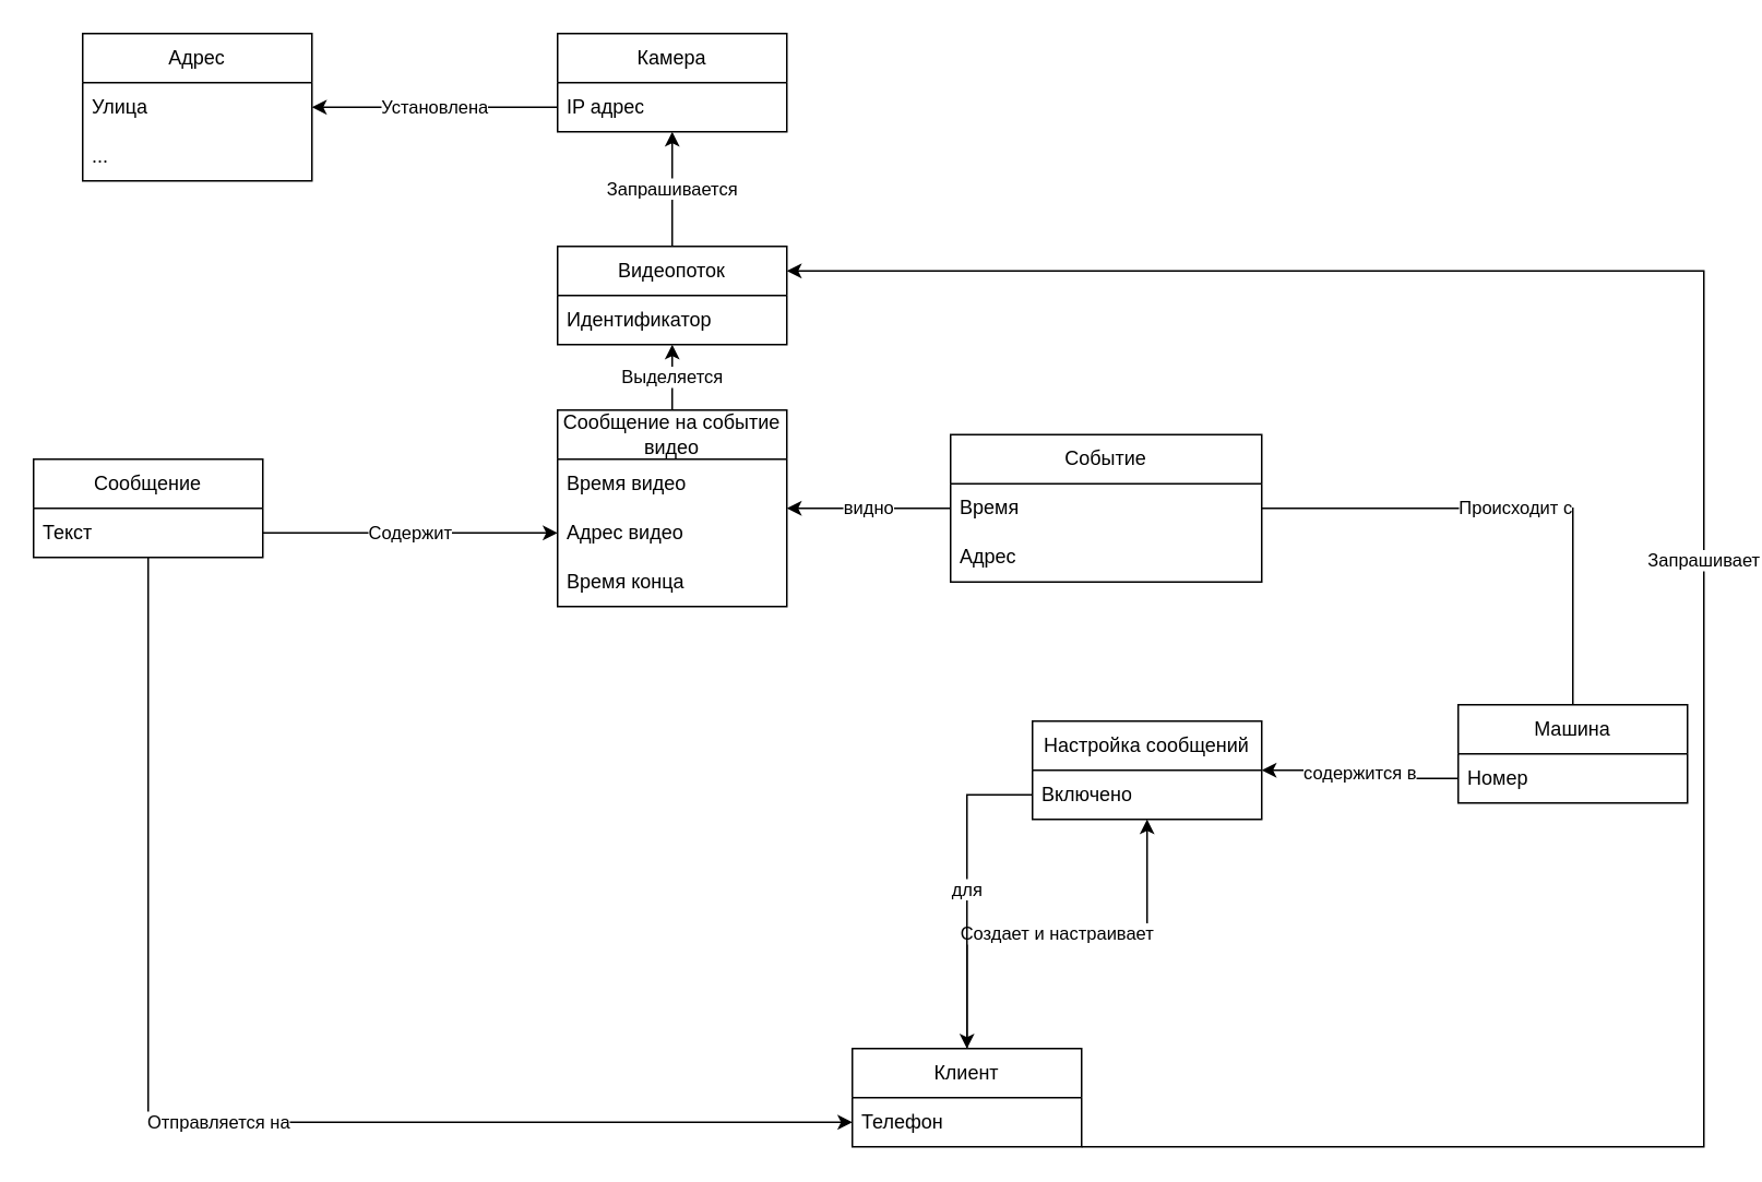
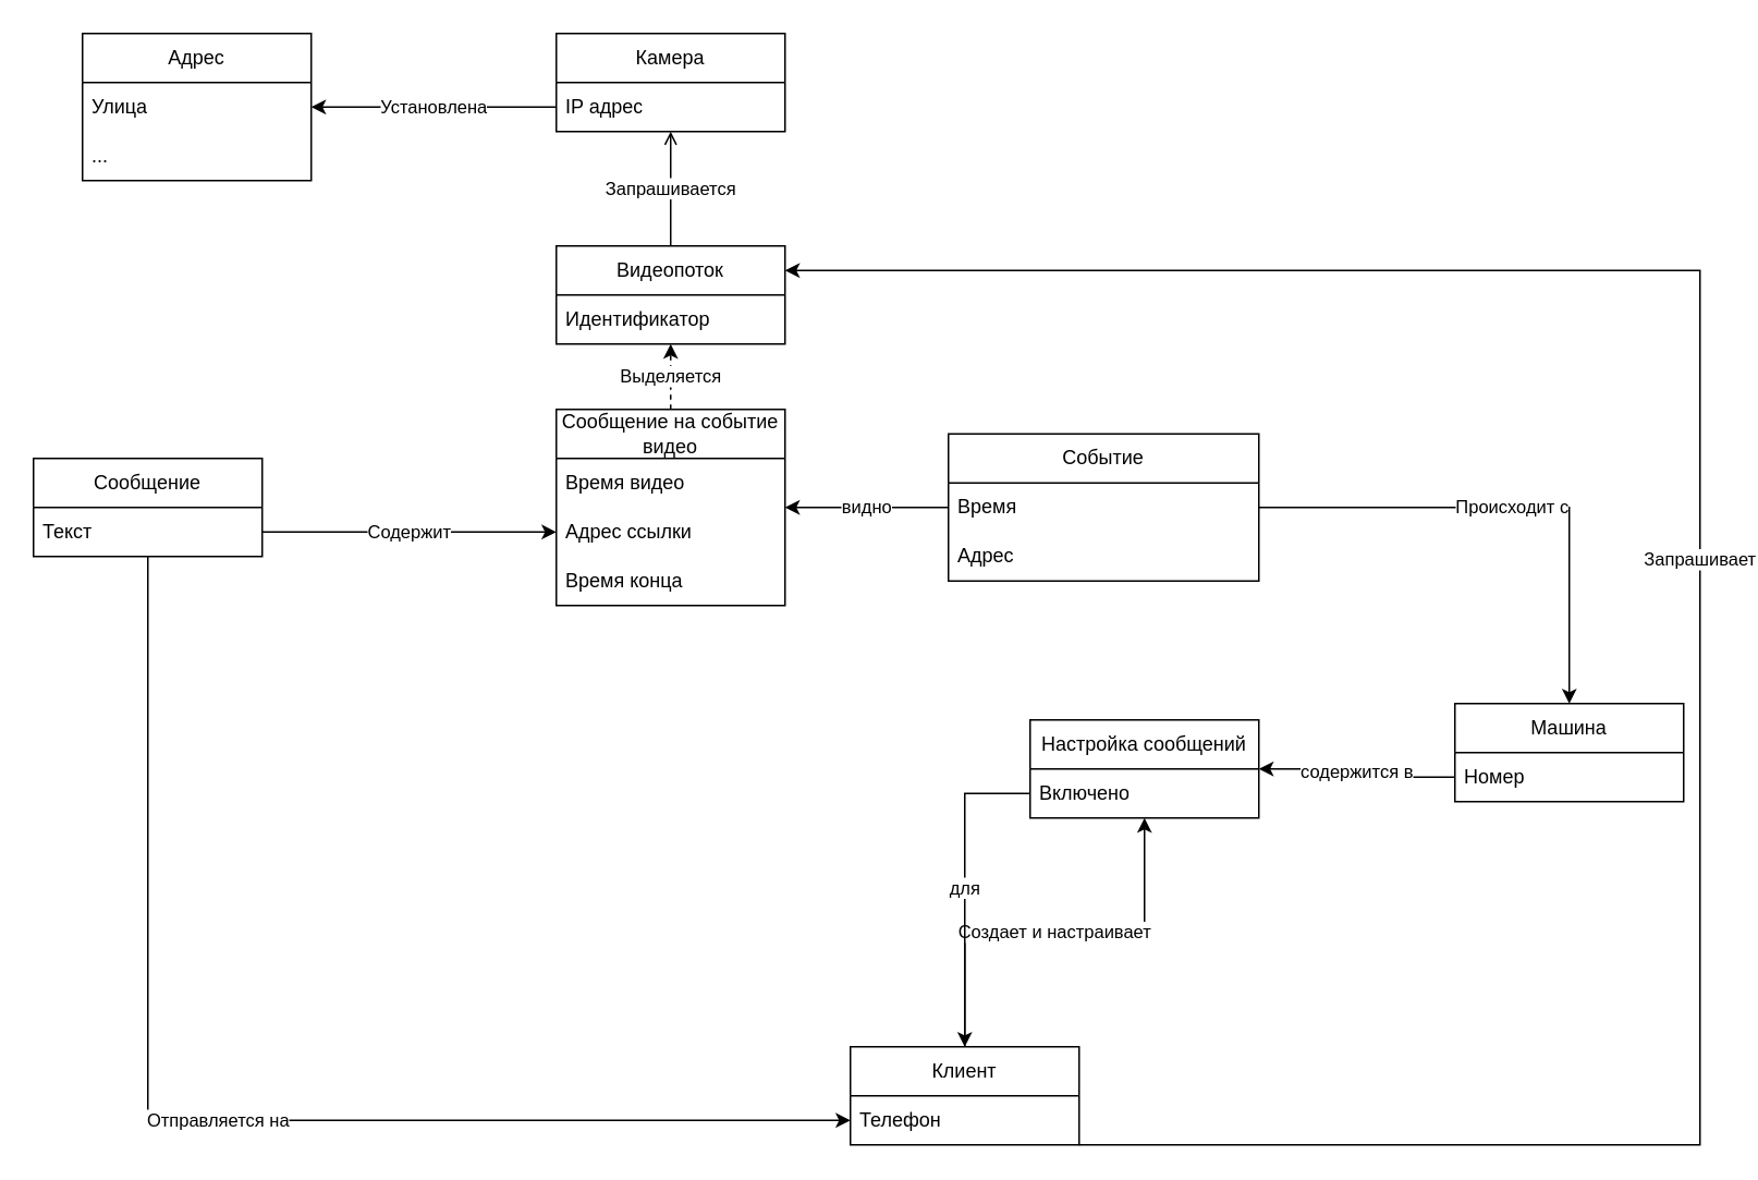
  <mxCell id="0" />
  <mxCell id="1" parent="0" />
  <mxCell id="2" value="Машина" style="swimlane;fontStyle=0;childLayout=stackLayout;horizontal=1;startSize=30;horizontalStack=0;resizeParent=1;resizeParentMax=0;resizeLast=0;collapsible=1;marginBottom=0;whiteSpace=wrap;html=1;" parent="1" vertex="1"><mxGeometry x="890" y="430" width="140" height="60" as="geometry" /></mxCell>
  <mxCell id="3" value="Номер" style="text;strokeColor=none;fillColor=none;align=left;verticalAlign=middle;spacingLeft=4;spacingRight=4;overflow=hidden;points=[[0,0.5],[1,0.5]];portConstraint=eastwest;rotatable=0;whiteSpace=wrap;html=1;" parent="2" vertex="1"><mxGeometry y="30" width="140" height="30" as="geometry" /></mxCell>
  <mxCell id="4" value="Создает и настраивает" style="edgeStyle=orthogonalEdgeStyle;rounded=0;orthogonalLoop=1;jettySize=auto;html=1;" parent="1" source="5" target="31" edge="1"><mxGeometry relative="1" as="geometry" /></mxCell>
  <mxCell id="5" value="Клиент" style="swimlane;fontStyle=0;childLayout=stackLayout;horizontal=1;startSize=30;horizontalStack=0;resizeParent=1;resizeParentMax=0;resizeLast=0;collapsible=1;marginBottom=0;whiteSpace=wrap;html=1;" parent="1" vertex="1"><mxGeometry x="520" y="640" width="140" height="60" as="geometry" /></mxCell>
  <mxCell id="6" value="Телефон" style="text;strokeColor=none;fillColor=none;align=left;verticalAlign=middle;spacingLeft=4;spacingRight=4;overflow=hidden;points=[[0,0.5],[1,0.5]];portConstraint=eastwest;rotatable=0;whiteSpace=wrap;html=1;" parent="5" vertex="1"><mxGeometry y="30" width="140" height="30" as="geometry" /></mxCell>
  <mxCell id="7" value="Отправляется на" style="edgeStyle=orthogonalEdgeStyle;rounded=0;orthogonalLoop=1;jettySize=auto;html=1;" parent="1" source="8" target="6" edge="1"><mxGeometry relative="1" as="geometry" /></mxCell>
  <mxCell id="8" value="Сообщение" style="swimlane;fontStyle=0;childLayout=stackLayout;horizontal=1;startSize=30;horizontalStack=0;resizeParent=1;resizeParentMax=0;resizeLast=0;collapsible=1;marginBottom=0;whiteSpace=wrap;html=1;" parent="1" vertex="1"><mxGeometry x="20" y="280" width="140" height="60" as="geometry" /></mxCell>
  <mxCell id="9" value="Текст" style="text;strokeColor=none;fillColor=none;align=left;verticalAlign=middle;spacingLeft=4;spacingRight=4;overflow=hidden;points=[[0,0.5],[1,0.5]];portConstraint=eastwest;rotatable=0;whiteSpace=wrap;html=1;" parent="8" vertex="1"><mxGeometry y="30" width="140" height="30" as="geometry" /></mxCell>
- <mxCell id="10" value="Происходит с" style="edgeStyle=orthogonalEdgeStyle;rounded=0;orthogonalLoop=1;jettySize=auto;html=1;endArrow=none;" parent="1" source="12" target="2" edge="1"><mxGeometry relative="1" as="geometry" /></mxCell>
+ <mxCell id="10" value="Происходит с" style="edgeStyle=orthogonalEdgeStyle;rounded=0;orthogonalLoop=1;jettySize=auto;html=1;" parent="1" source="12" target="2" edge="1"><mxGeometry relative="1" as="geometry" /></mxCell>
  <mxCell id="11" value="видно" style="edgeStyle=orthogonalEdgeStyle;rounded=0;orthogonalLoop=1;jettySize=auto;html=1;" parent="1" source="12" target="16" edge="1"><mxGeometry relative="1" as="geometry" /></mxCell>
  <mxCell id="12" value="Событие" style="swimlane;fontStyle=0;childLayout=stackLayout;horizontal=1;startSize=30;horizontalStack=0;resizeParent=1;resizeParentMax=0;resizeLast=0;collapsible=1;marginBottom=0;whiteSpace=wrap;html=1;" parent="1" vertex="1"><mxGeometry x="580" y="265" width="190" height="90" as="geometry" /></mxCell>
  <mxCell id="13" value="Время" style="text;strokeColor=none;fillColor=none;align=left;verticalAlign=middle;spacingLeft=4;spacingRight=4;overflow=hidden;points=[[0,0.5],[1,0.5]];portConstraint=eastwest;rotatable=0;whiteSpace=wrap;html=1;" parent="12" vertex="1"><mxGeometry y="30" width="190" height="30" as="geometry" /></mxCell>
  <mxCell id="14" value="Адрес" style="text;strokeColor=none;fillColor=none;align=left;verticalAlign=middle;spacingLeft=4;spacingRight=4;overflow=hidden;points=[[0,0.5],[1,0.5]];portConstraint=eastwest;rotatable=0;whiteSpace=wrap;html=1;" parent="12" vertex="1"><mxGeometry y="60" width="190" height="30" as="geometry" /></mxCell>
- <mxCell id="15" value="Выделяется" style="edgeStyle=orthogonalEdgeStyle;rounded=0;orthogonalLoop=1;jettySize=auto;html=1;" parent="1" source="16" target="24" edge="1"><mxGeometry relative="1" as="geometry" /></mxCell>
+ <mxCell id="15" value="Выделяется" style="edgeStyle=orthogonalEdgeStyle;rounded=0;orthogonalLoop=1;jettySize=auto;html=1;dashed=1;" parent="1" source="16" target="24" edge="1"><mxGeometry relative="1" as="geometry" /></mxCell>
  <mxCell id="16" value="Сообщение на событие видео" style="swimlane;fontStyle=0;childLayout=stackLayout;horizontal=1;startSize=30;horizontalStack=0;resizeParent=1;resizeParentMax=0;resizeLast=0;collapsible=1;marginBottom=0;whiteSpace=wrap;html=1;" parent="1" vertex="1"><mxGeometry x="340" y="250" width="140" height="120" as="geometry" /></mxCell>
  <mxCell id="17" value="Время видео" style="text;strokeColor=none;fillColor=none;align=left;verticalAlign=middle;spacingLeft=4;spacingRight=4;overflow=hidden;points=[[0,0.5],[1,0.5]];portConstraint=eastwest;rotatable=0;whiteSpace=wrap;html=1;" parent="16" vertex="1"><mxGeometry y="30" width="140" height="30" as="geometry" /></mxCell>
- <mxCell id="18" value="Адрес видео" style="text;strokeColor=none;fillColor=none;align=left;verticalAlign=middle;spacingLeft=4;spacingRight=4;overflow=hidden;points=[[0,0.5],[1,0.5]];portConstraint=eastwest;rotatable=0;whiteSpace=wrap;html=1;" parent="16" vertex="1"><mxGeometry y="60" width="140" height="30" as="geometry" /></mxCell>
+ <mxCell id="18" value="Адрес ссылки" style="text;strokeColor=none;fillColor=none;align=left;verticalAlign=middle;spacingLeft=4;spacingRight=4;overflow=hidden;points=[[0,0.5],[1,0.5]];portConstraint=eastwest;rotatable=0;whiteSpace=wrap;html=1;" parent="16" vertex="1"><mxGeometry y="60" width="140" height="30" as="geometry" /></mxCell>
  <mxCell id="19" value="Время конца" style="text;strokeColor=none;fillColor=none;align=left;verticalAlign=middle;spacingLeft=4;spacingRight=4;overflow=hidden;points=[[0,0.5],[1,0.5]];portConstraint=eastwest;rotatable=0;whiteSpace=wrap;html=1;" parent="16" vertex="1"><mxGeometry y="90" width="140" height="30" as="geometry" /></mxCell>
  <mxCell id="20" value="Адрес" style="swimlane;fontStyle=0;childLayout=stackLayout;horizontal=1;startSize=30;horizontalStack=0;resizeParent=1;resizeParentMax=0;resizeLast=0;collapsible=1;marginBottom=0;whiteSpace=wrap;html=1;" parent="1" vertex="1"><mxGeometry x="50" y="20" width="140" height="90" as="geometry" /></mxCell>
  <mxCell id="21" value="Улица" style="text;strokeColor=none;fillColor=none;align=left;verticalAlign=middle;spacingLeft=4;spacingRight=4;overflow=hidden;points=[[0,0.5],[1,0.5]];portConstraint=eastwest;rotatable=0;whiteSpace=wrap;html=1;" parent="20" vertex="1"><mxGeometry y="30" width="140" height="30" as="geometry" /></mxCell>
  <mxCell id="22" value="..." style="text;strokeColor=none;fillColor=none;align=left;verticalAlign=middle;spacingLeft=4;spacingRight=4;overflow=hidden;points=[[0,0.5],[1,0.5]];portConstraint=eastwest;rotatable=0;whiteSpace=wrap;html=1;" parent="20" vertex="1"><mxGeometry y="60" width="140" height="30" as="geometry" /></mxCell>
- <mxCell id="23" value="Запрашивается" style="edgeStyle=orthogonalEdgeStyle;rounded=0;orthogonalLoop=1;jettySize=auto;html=1;" parent="1" source="24" target="26" edge="1"><mxGeometry relative="1" as="geometry" /></mxCell>
+ <mxCell id="23" value="Запрашивается" style="edgeStyle=orthogonalEdgeStyle;rounded=0;orthogonalLoop=1;jettySize=auto;html=1;endArrow=open;" parent="1" source="24" target="26" edge="1"><mxGeometry relative="1" as="geometry" /></mxCell>
  <mxCell id="24" value="Видеопоток" style="swimlane;fontStyle=0;childLayout=stackLayout;horizontal=1;startSize=30;horizontalStack=0;resizeParent=1;resizeParentMax=0;resizeLast=0;collapsible=1;marginBottom=0;whiteSpace=wrap;html=1;" parent="1" vertex="1"><mxGeometry x="340" y="150" width="140" height="60" as="geometry" /></mxCell>
  <mxCell id="25" value="Идентификатор" style="text;strokeColor=none;fillColor=none;align=left;verticalAlign=middle;spacingLeft=4;spacingRight=4;overflow=hidden;points=[[0,0.5],[1,0.5]];portConstraint=eastwest;rotatable=0;whiteSpace=wrap;html=1;" parent="24" vertex="1"><mxGeometry y="30" width="140" height="30" as="geometry" /></mxCell>
  <mxCell id="26" value="Камера" style="swimlane;fontStyle=0;childLayout=stackLayout;horizontal=1;startSize=30;horizontalStack=0;resizeParent=1;resizeParentMax=0;resizeLast=0;collapsible=1;marginBottom=0;whiteSpace=wrap;html=1;" parent="1" vertex="1"><mxGeometry x="340" y="20" width="140" height="60" as="geometry" /></mxCell>
  <mxCell id="27" value="IP адрес" style="text;strokeColor=none;fillColor=none;align=left;verticalAlign=middle;spacingLeft=4;spacingRight=4;overflow=hidden;points=[[0,0.5],[1,0.5]];portConstraint=eastwest;rotatable=0;whiteSpace=wrap;html=1;" parent="26" vertex="1"><mxGeometry y="30" width="140" height="30" as="geometry" /></mxCell>
  <mxCell id="28" value="Установлена" style="edgeStyle=orthogonalEdgeStyle;rounded=0;orthogonalLoop=1;jettySize=auto;html=1;" parent="1" source="27" target="20" edge="1"><mxGeometry relative="1" as="geometry" /></mxCell>
  <mxCell id="29" value="Содержит" style="edgeStyle=orthogonalEdgeStyle;rounded=0;orthogonalLoop=1;jettySize=auto;html=1;" parent="1" source="9" target="18" edge="1"><mxGeometry relative="1" as="geometry" /></mxCell>
  <mxCell id="30" value="Запрашивает" style="edgeStyle=orthogonalEdgeStyle;rounded=0;orthogonalLoop=1;jettySize=auto;html=1;entryX=1;entryY=0.25;entryDx=0;entryDy=0;" parent="1" source="6" target="24" edge="1"><mxGeometry relative="1" as="geometry"><Array as="points"><mxPoint x="1040" y="700" /><mxPoint x="1040" y="165" /></Array></mxGeometry></mxCell>
  <mxCell id="31" value="Настройка сообщений" style="swimlane;fontStyle=0;childLayout=stackLayout;horizontal=1;startSize=30;horizontalStack=0;resizeParent=1;resizeParentMax=0;resizeLast=0;collapsible=1;marginBottom=0;whiteSpace=wrap;html=1;" parent="1" vertex="1"><mxGeometry x="630" y="440" width="140" height="60" as="geometry" /></mxCell>
  <mxCell id="32" value="Включено" style="text;strokeColor=none;fillColor=none;align=left;verticalAlign=middle;spacingLeft=4;spacingRight=4;overflow=hidden;points=[[0,0.5],[1,0.5]];portConstraint=eastwest;rotatable=0;whiteSpace=wrap;html=1;" parent="31" vertex="1"><mxGeometry y="30" width="140" height="30" as="geometry" /></mxCell>
  <mxCell id="33" value="содержится в" style="edgeStyle=orthogonalEdgeStyle;rounded=0;orthogonalLoop=1;jettySize=auto;html=1;" parent="1" source="3" target="31" edge="1"><mxGeometry relative="1" as="geometry" /></mxCell>
  <mxCell id="34" value="для" style="edgeStyle=orthogonalEdgeStyle;rounded=0;orthogonalLoop=1;jettySize=auto;html=1;" parent="1" source="32" target="5" edge="1"><mxGeometry relative="1" as="geometry" /></mxCell>
